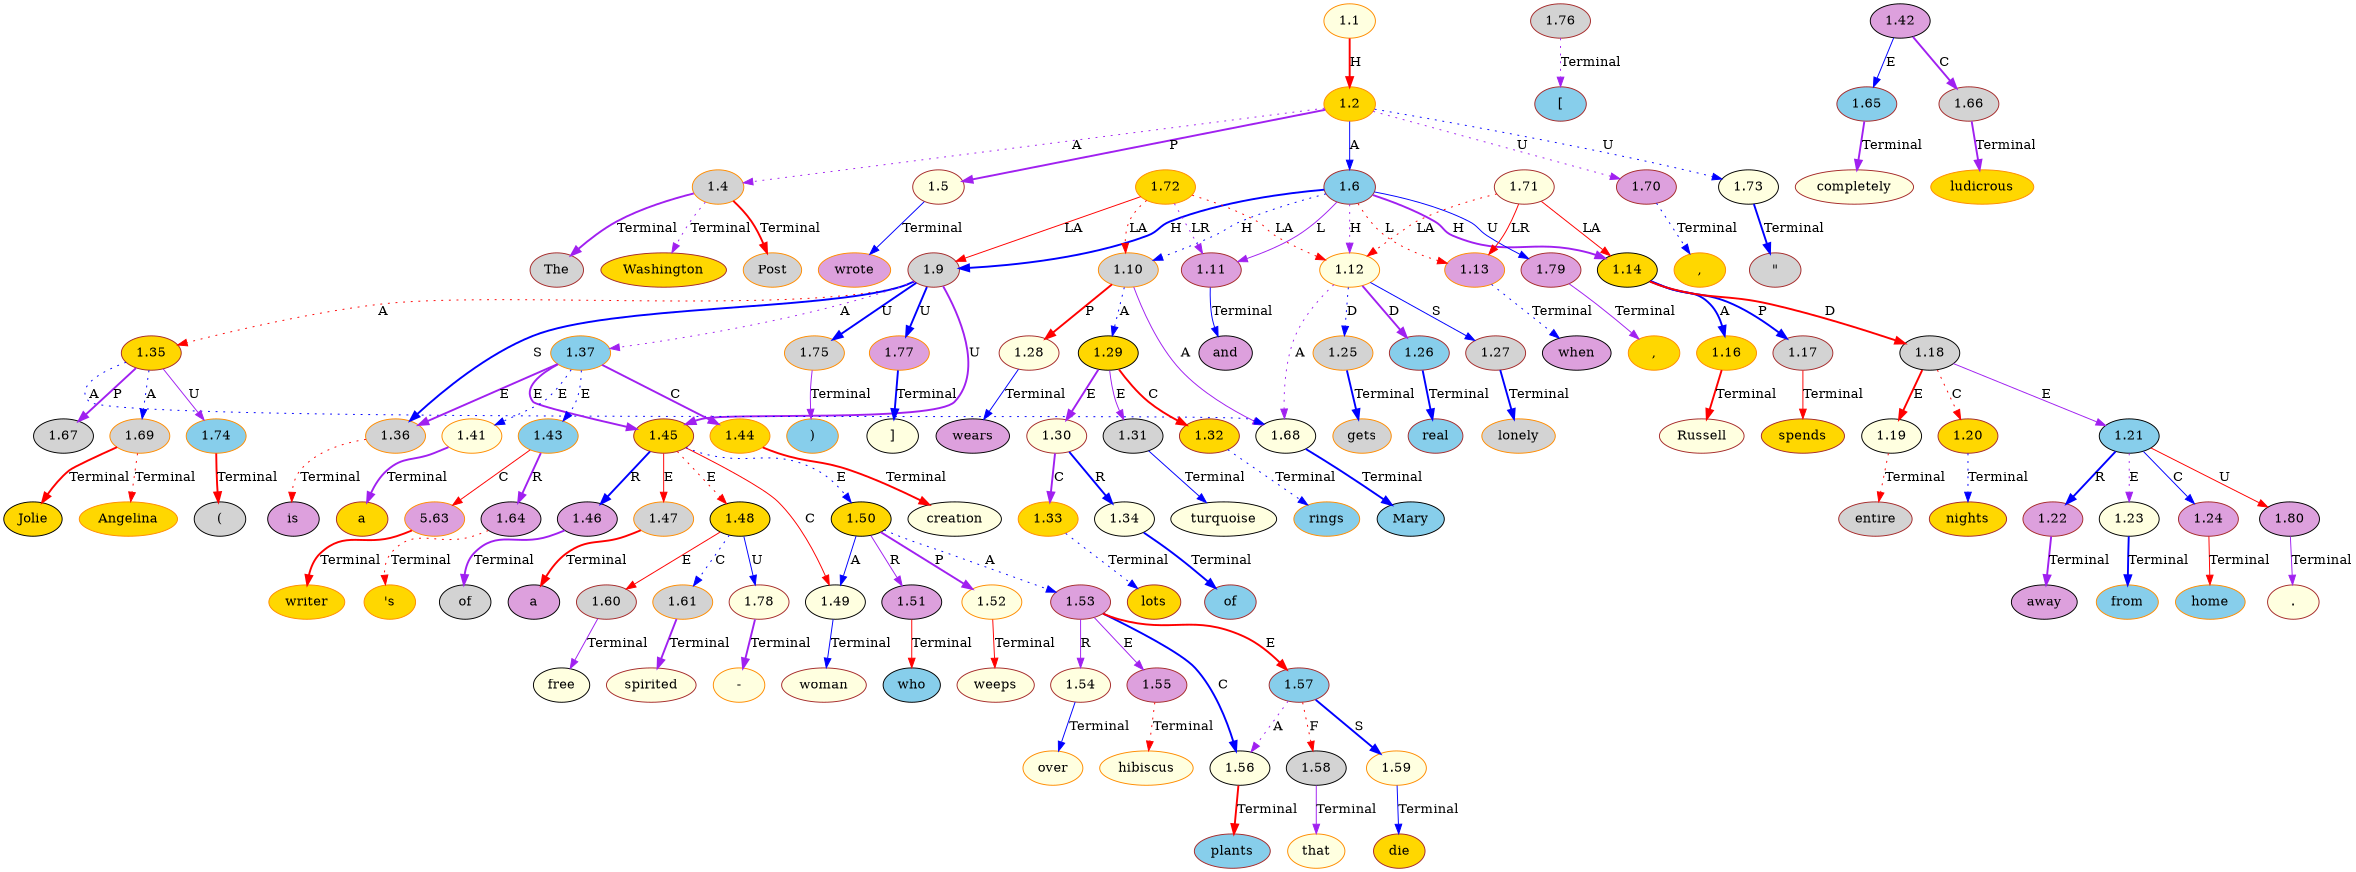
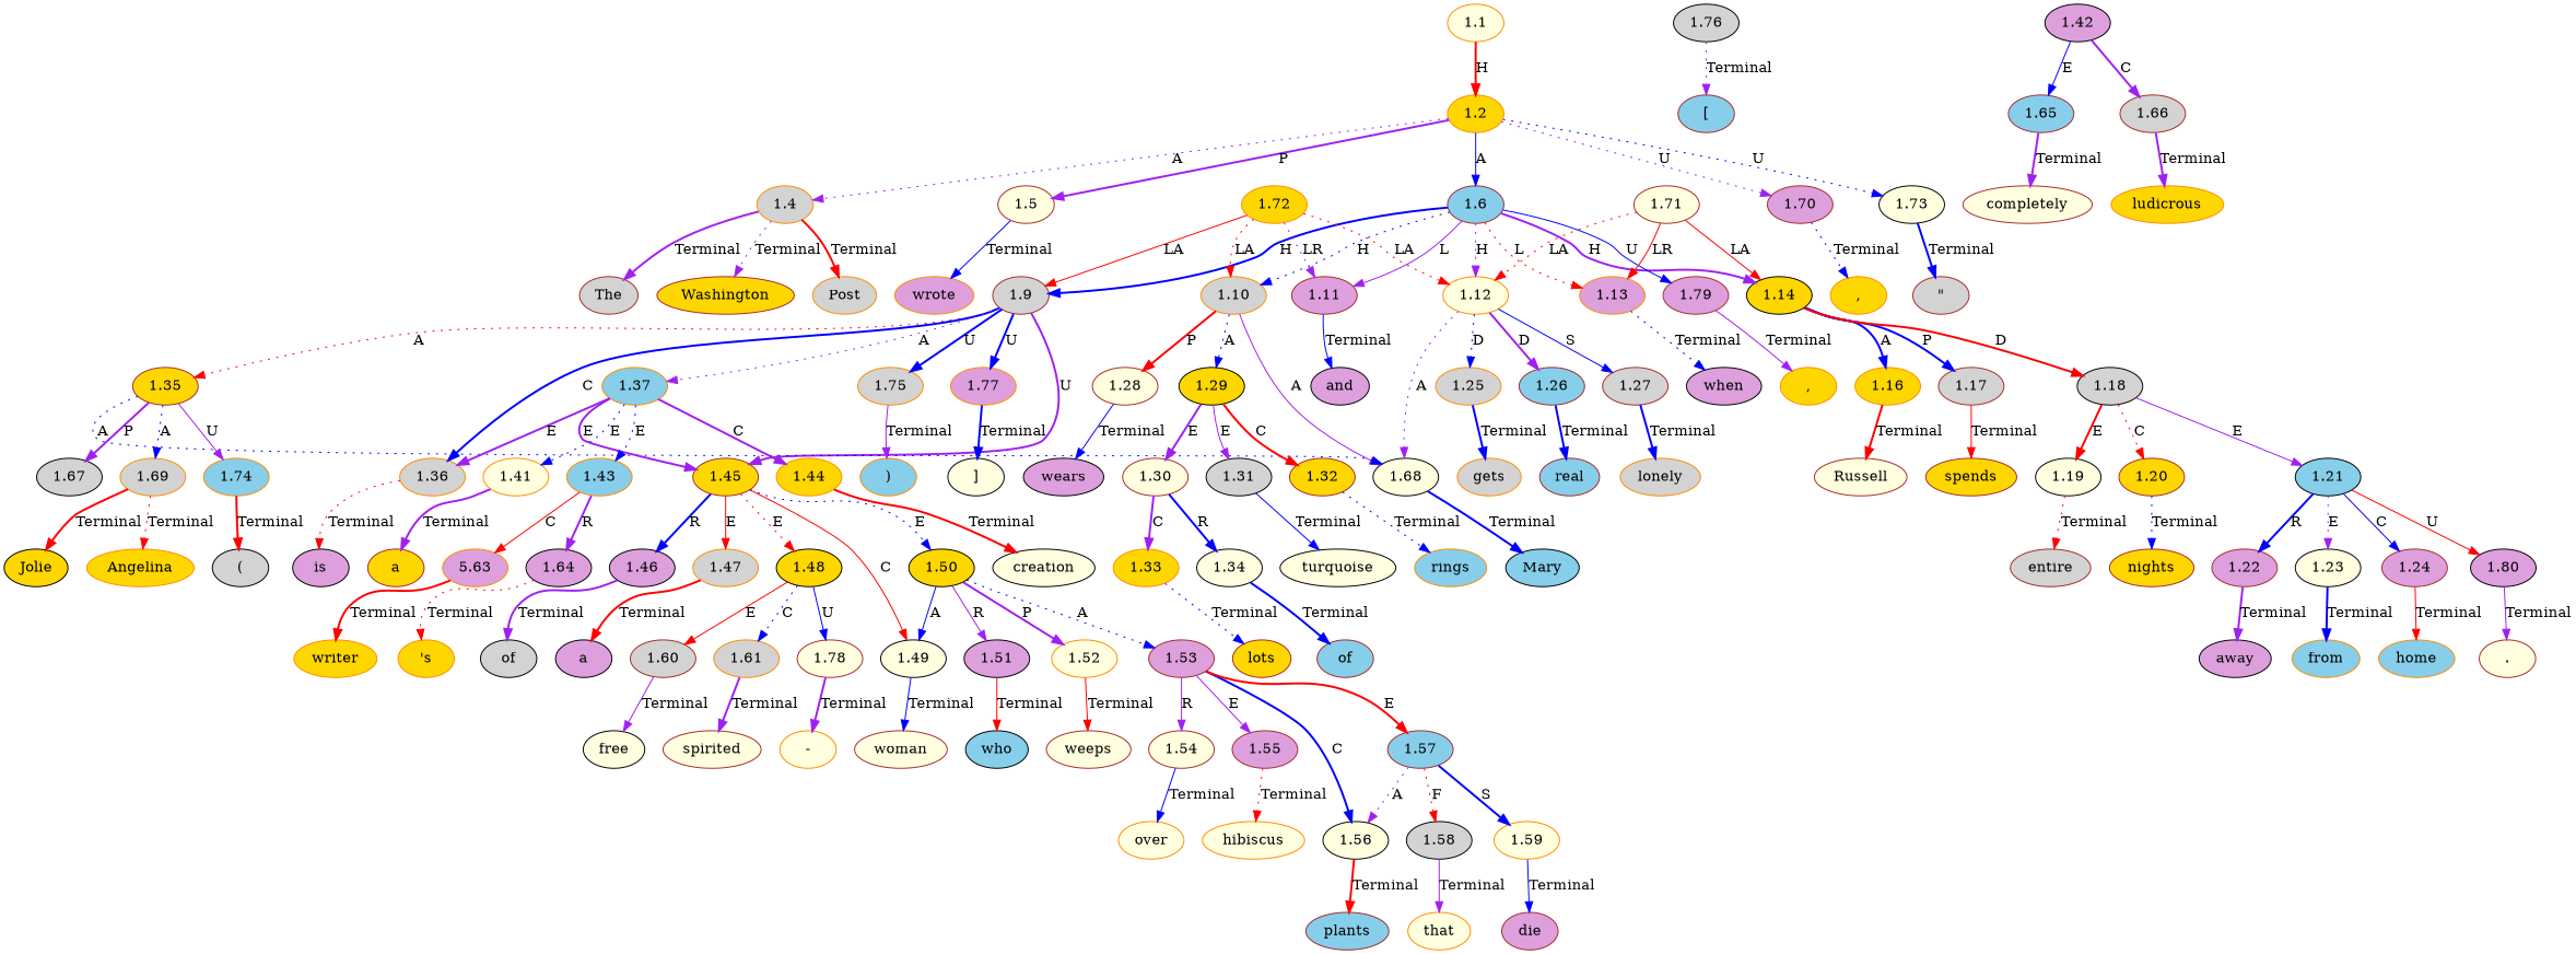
  digraph {
    node [color=brown fillcolor=lightyellow ordering=out style=filled]
    edge [color=blue ordering=out style=bold]
    n1 [fillcolor=lightgrey label=The]
    n2 [color=black fillcolor=gold label=Jolie]
    n3 [color=darkorange fillcolor=skyblue label=")"]
    n4 [fillcolor=skyblue label="["]
    n5 [color=black fillcolor=plum label=is]
    n6 [color=black label="]"]
    n7 [fillcolor=gold label=a]
    n8 [label=completely]
    n9 [color=darkorange fillcolor=gold label=ludicrous]
    n10 [color=darkorange fillcolor=gold label=writer]
    n11 [color=darkorange fillcolor=gold label="'s"]
    n12 [fillcolor=gold label=Washington]
    n13 [color=black label=creation]
    n14 [color=black fillcolor=lightgrey label=of]
    n15 [color=black fillcolor=plum label=a]
    n16 [color=black label=free]
    n17 [color=darkorange label="-"]
    n18 [label=spirited]
    n19 [label=woman]
    n20 [color=black fillcolor=skyblue label=who]
    n21 [label=weeps]
    n22 [color=darkorange label=over]
    n23 [color=darkorange fillcolor=lightgrey label=Post]
    n24 [color=darkorange label=hibiscus]
    n25 [fillcolor=skyblue label=plants]
    n26 [color=darkorange label=that]
-   n27 [fillcolor=gold label=die]
+   n27 [fillcolor=plum label=die]
    n28 [color=darkorange fillcolor=gold label=","]
    n29 [color=black fillcolor=plum label=wears]
    n30 [fillcolor=gold label=lots]
    n31 [fillcolor=skyblue label=of]
    n32 [color=black label=turquoise]
    n33 [color=darkorange fillcolor=skyblue label=rings]
    n34 [color=darkorange fillcolor=plum label=wrote]
    n35 [color=black fillcolor=plum label=and]
    n36 [color=darkorange fillcolor=lightgrey label=gets]
    n37 [fillcolor=skyblue label=real]
    n38 [color=darkorange fillcolor=lightgrey label=lonely]
    n39 [color=black fillcolor=plum label=when]
    n40 [label=Russell]
    n41 [fillcolor=gold label=spends]
    n42 [fillcolor=lightgrey label=entire]
    n43 [fillcolor=gold label=nights]
    n44 [color=black fillcolor=plum label=away]
    n45 [color=darkorange fillcolor=gold label=","]
    n46 [color=darkorange fillcolor=skyblue label=from]
    n47 [color=darkorange fillcolor=skyblue label=home]
    n48 [label="."]
    n49 [fillcolor=lightgrey label="\""]
    n50 [color=black fillcolor=skyblue label=Mary]
    n51 [color=black fillcolor=lightgrey label="("]
    n52 [color=darkorange fillcolor=gold label=Angelina]
    n53 [color=darkorange label=1.1]
    n54 [color=darkorange fillcolor=gold label=1.2]
    n55 [color=darkorange fillcolor=lightgrey label=1.4]
    n56 [label=1.5]
    n57 [fillcolor=skyblue label=1.6]
    n58 [fillcolor=plum label=1.70]
    n59 [color=black label=1.73]
    n60 [fillcolor=lightgrey label=1.9]
    n61 [color=darkorange fillcolor=lightgrey label=1.10]
    n62 [fillcolor=plum label=1.11]
    n63 [color=darkorange label=1.12]
    n64 [color=darkorange fillcolor=plum label=1.13]
    n65 [color=black fillcolor=gold label=1.14]
    n66 [fillcolor=plum label=1.79]
    n67 [fillcolor=gold label=1.35]
    n68 [color=darkorange fillcolor=lightgrey label=1.36]
    n69 [color=darkorange fillcolor=skyblue label=1.37]
    n70 [color=darkorange fillcolor=lightgrey label=1.75]
    n71 [color=darkorange fillcolor=plum label=1.77]
    n72 [fillcolor=gold label=1.45]
    n73 [label=1.28]
    n74 [color=black fillcolor=gold label=1.29]
    n75 [color=black label=1.68]
    n76 [color=darkorange fillcolor=lightgrey label=1.25]
    n77 [fillcolor=skyblue label=1.26]
    n78 [fillcolor=lightgrey label=1.27]
    n79 [color=darkorange fillcolor=gold label=1.16]
    n80 [fillcolor=lightgrey label=1.17]
    n81 [color=black fillcolor=lightgrey label=1.18]
    n82 [color=black fillcolor=lightgrey label=1.67]
    n83 [color=darkorange fillcolor=lightgrey label=1.69]
    n84 [color=darkorange fillcolor=skyblue label=1.74]
    n85 [color=darkorange label=1.41]
    n86 [color=darkorange fillcolor=skyblue label=1.43]
    n87 [color=darkorange fillcolor=gold label=1.44]
-   n88 [fillcolor=lightgrey label=1.76]
+   n88 [color=black fillcolor=lightgrey label=1.76]
    n89 [label=1.30]
    n90 [color=black fillcolor=lightgrey label=1.31]
    n91 [fillcolor=gold label=1.32]
    n92 [color=black label=1.19]
    n93 [fillcolor=gold label=1.20]
    n94 [color=black fillcolor=skyblue label=1.21]
    n95 [fillcolor=plum label=1.22]
    n96 [color=black label=1.23]
    n97 [fillcolor=plum label=1.24]
    n98 [color=black fillcolor=plum label=1.80]
    n99 [color=darkorange fillcolor=gold label=1.33]
    n100 [color=black label=1.34]
    n101 [color=black fillcolor=plum label=1.42]
    n102 [fillcolor=skyblue label=1.65]
    n103 [fillcolor=lightgrey label=1.66]
    n104 [color=darkorange fillcolor=plum label=5.63]
    n105 [color=black fillcolor=plum label=1.64]
    n106 [color=black fillcolor=plum label=1.46]
    n107 [color=darkorange fillcolor=lightgrey label=1.47]
    n108 [color=black fillcolor=gold label=1.48]
    n109 [color=black label=1.49]
    n110 [color=black fillcolor=gold label=1.50]
    n111 [fillcolor=lightgrey label=1.60]
    n112 [color=darkorange fillcolor=lightgrey label=1.61]
    n113 [label=1.78]
    n114 [color=black fillcolor=plum label=1.51]
    n115 [color=darkorange label=1.52]
    n116 [fillcolor=plum label=1.53]
    n117 [label=1.54]
    n118 [fillcolor=plum label=1.55]
    n119 [color=black label=1.56]
    n120 [fillcolor=skyblue label=1.57]
    n121 [color=black fillcolor=lightgrey label=1.58]
    n122 [color=darkorange label=1.59]
    n123 [label=1.71]
    n124 [color=darkorange fillcolor=gold label=1.72]
    n53 -> n54 [color=red label=H]
    n54 -> n55 [color=purple label=A style=dotted]
    n54 -> n56 [color=purple label=P]
    n54 -> n57 [label=A style=solid]
    n54 -> n58 [color=purple label=U style=dotted]
    n54 -> n59 [label=U style=dotted]
    n55 -> n1 [color=purple label=Terminal]
    n55 -> n12 [color=purple label=Terminal style=dotted]
    n55 -> n23 [color=red label=Terminal]
    n56 -> n34 [label=Terminal style=solid]
    n57 -> n60 [label=H]
    n57 -> n61 [label=H style=dotted]
    n57 -> n62 [color=purple label=L style=solid]
    n57 -> n63 [color=purple label=H style=dotted]
    n57 -> n64 [color=red label=L style=dotted]
    n57 -> n65 [color=purple label=H]
    n57 -> n66 [label=U style=solid]
    n58 -> n45 [label=Terminal style=dotted]
    n59 -> n49 [label=Terminal]
    n60 -> n67 [color=red label=A style=dotted]
-   n60 -> n68 [label=S]
+   n60 -> n68 [label=C]
    n60 -> n69 [color=purple label=A style=dotted]
    n60 -> n70 [label=U]
    n60 -> n71 [label=U]
    n60 -> n72 [color=purple label=U]
    n61 -> n73 [color=red label=P]
    n61 -> n74 [label=A style=dotted]
    n61 -> n75 [color=purple label=A style=solid]
    n62 -> n35 [label=Terminal style=solid]
    n63 -> n75 [color=purple label=A style=dotted]
    n63 -> n76 [label=D style=dotted]
    n63 -> n77 [color=purple label=D]
    n63 -> n78 [label=S style=solid]
    n64 -> n39 [label=Terminal style=dotted]
    n65 -> n79 [label=A]
    n65 -> n80 [label=P]
    n65 -> n81 [color=red label=D]
    n66 -> n28 [color=purple label=Terminal style=solid]
    n67 -> n75 [label=A style=dotted]
    n67 -> n82 [color=purple label=P]
    n67 -> n83 [label=A style=dotted]
    n67 -> n84 [color=purple label=U style=solid]
    n68 -> n5 [color=red label=Terminal style=dotted]
    n69 -> n68 [color=purple label=E]
    n69 -> n72 [color=purple label=E]
    n69 -> n85 [label=E style=dotted]
    n69 -> n86 [label=E style=dotted]
    n69 -> n87 [color=purple label=C]
    n70 -> n3 [color=purple label=Terminal style=solid]
    n71 -> n6 [label=Terminal]
    n72 -> n106 [label=R]
    n72 -> n107 [color=red label=E style=solid]
    n72 -> n108 [color=red label=E style=dotted]
    n72 -> n109 [color=red label=C style=solid]
    n72 -> n110 [label=E style=dotted]
    n73 -> n29 [label=Terminal style=solid]
    n74 -> n89 [color=purple label=E]
    n74 -> n90 [color=purple label=E style=solid]
    n74 -> n91 [color=red label=C]
    n75 -> n50 [label=Terminal]
    n76 -> n36 [label=Terminal]
    n77 -> n37 [label=Terminal]
    n78 -> n38 [label=Terminal]
    n79 -> n40 [color=red label=Terminal]
    n80 -> n41 [color=red label=Terminal style=solid]
    n81 -> n92 [color=red label=E]
    n81 -> n93 [color=red label=C style=dotted]
    n81 -> n94 [color=purple label=E style=solid]
    n83 -> n2 [color=red label=Terminal]
    n83 -> n52 [color=red label=Terminal style=dotted]
    n84 -> n51 [color=red label=Terminal]
    n85 -> n7 [color=purple label=Terminal]
    n86 -> n104 [color=red label=C style=solid]
    n86 -> n105 [color=purple label=R]
    n87 -> n13 [color=red label=Terminal]
    n88 -> n4 [color=purple label=Terminal style=dotted]
    n89 -> n99 [color=purple label=C]
    n89 -> n100 [label=R]
    n90 -> n32 [label=Terminal style=solid]
    n91 -> n33 [label=Terminal style=dotted]
    n92 -> n42 [color=red label=Terminal style=dotted]
    n93 -> n43 [label=Terminal style=dotted]
    n94 -> n95 [label=R]
    n94 -> n96 [color=purple label=E style=dotted]
    n94 -> n97 [label=C style=solid]
    n94 -> n98 [color=red label=U style=solid]
    n95 -> n44 [color=purple label=Terminal]
    n96 -> n46 [label=Terminal]
    n97 -> n47 [color=red label=Terminal style=solid]
    n98 -> n48 [color=purple label=Terminal style=solid]
    n99 -> n30 [label=Terminal style=dotted]
    n100 -> n31 [label=Terminal]
    n101 -> n102 [label=E style=solid]
    n101 -> n103 [color=purple label=C]
    n102 -> n8 [color=purple label=Terminal]
    n103 -> n9 [color=purple label=Terminal]
    n104 -> n10 [color=red label=Terminal]
    n105 -> n11 [color=red label=Terminal style=dotted]
    n106 -> n14 [color=purple label=Terminal]
    n107 -> n15 [color=red label=Terminal]
    n108 -> n111 [color=red label=E style=solid]
    n108 -> n112 [label=C style=dotted]
    n108 -> n113 [label=U style=solid]
    n109 -> n19 [label=Terminal style=solid]
    n110 -> n109 [label=A style=solid]
    n110 -> n114 [color=purple label=R style=solid]
    n110 -> n115 [color=purple label=P]
    n110 -> n116 [label=A style=dotted]
    n111 -> n16 [color=purple label=Terminal style=solid]
    n112 -> n18 [color=purple label=Terminal]
    n113 -> n17 [color=purple label=Terminal]
    n114 -> n20 [color=red label=Terminal style=solid]
    n115 -> n21 [color=red label=Terminal style=solid]
    n116 -> n117 [color=purple label=R style=solid]
    n116 -> n118 [color=purple label=E style=solid]
    n116 -> n119 [label=C]
    n116 -> n120 [color=red label=E]
    n117 -> n22 [label=Terminal style=solid]
    n118 -> n24 [color=red label=Terminal style=dotted]
    n119 -> n25 [color=red label=Terminal]
    n120 -> n119 [color=purple label=A style=dotted]
    n120 -> n121 [color=red label=F style=dotted]
    n120 -> n122 [label=S]
    n121 -> n26 [color=purple label=Terminal style=solid]
    n122 -> n27 [label=Terminal style=solid]
    n123 -> n63 [color=red label=LA style=dotted]
    n123 -> n64 [color=red label=LR style=solid]
    n123 -> n65 [color=red label=LA style=solid]
    n124 -> n60 [color=red label=LA style=solid]
    n124 -> n61 [color=red label=LA style=dotted]
    n124 -> n62 [color=purple label=LR style=dotted]
    n124 -> n63 [color=red label=LA style=dotted]
  }
